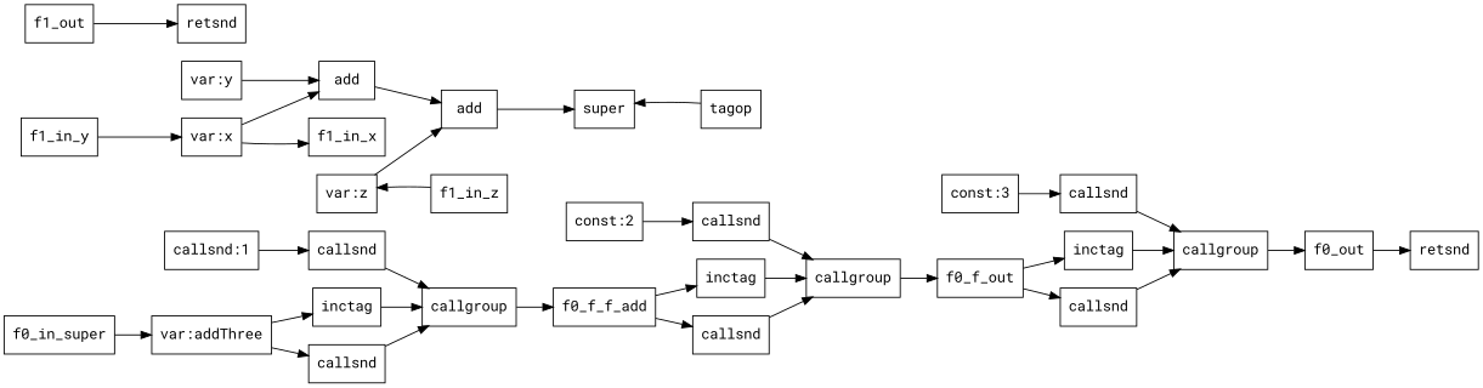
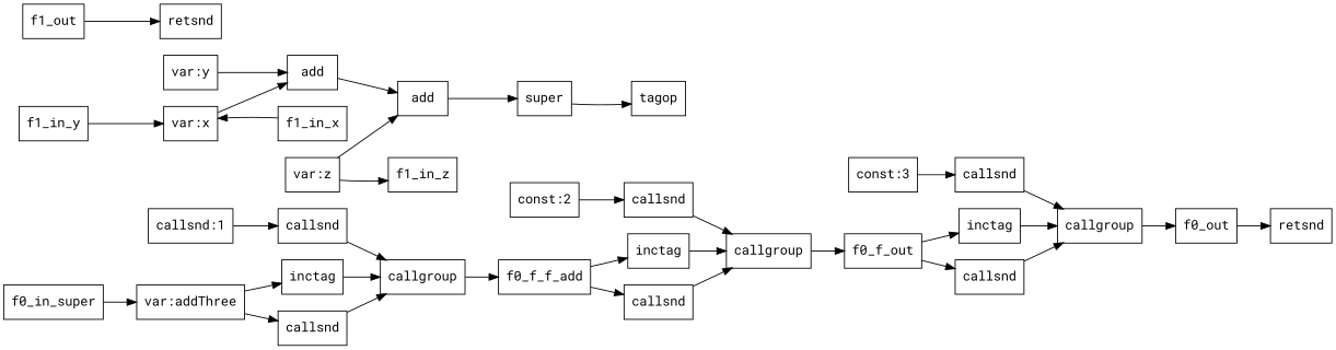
  digraph {
    fontname="Roboto Mono"
    rankdir=LR
    node [fontname="Roboto Mono" shape=record]
    edge [fontname="Roboto Mono"]
    n1 [label="var:addThree"]
    n2 [label=inctag]
    n3 [label=callsnd]
    n4 [label=callgroup]
    n5 [label=f0_in_super]
    n6 [label="callsnd:1"]
    n7 [label=callsnd]
    n8 [label=f0_f_f_add]
    n9 [label=inctag]
    n10 [label=callsnd]
    n11 [label=callgroup]
    n12 [label="const:2"]
    n13 [label=callsnd]
    f0_f_out
    n15 [label=inctag]
    n16 [label=callsnd]
    n17 [label=callgroup]
    n18 [label="const:3"]
    n19 [label=callsnd]
    f0_out
    n21 [label=retsnd]
    n22 [label=super]
    n23 [label=tagop]
    n24 [label="var:x"]
    n25 [label=add]
    n26 [label=add]
    f1_in_x
    n28 [label="var:y"]
    f1_in_y
    n30 [label="var:z"]
    f1_in_z
    n32 [label=retsnd]
    f1_out
    n1 -> n2
    n1 -> n3
    n2 -> n4
    n3 -> n4
    n4 -> n8
    n5 -> n1
    n6 -> n7
    n7 -> n4
    n8 -> n9
    n8 -> n10
    n9 -> n11
    n10 -> n11
    n11 -> f0_f_out
    n12 -> n13
    n13 -> n11
    f0_f_out -> n15
    f0_f_out -> n16
    n15 -> n17
    n16 -> n17
    n17 -> f0_out
    n18 -> n19
    n19 -> n17
    f0_out -> n21
-   n23 -> n22
+   n22 -> n23
    n24 -> n25
    n25 -> n26
    n26 -> n22
-   n24 -> f1_in_x
+   f1_in_x -> n24
    n28 -> n25
    f1_in_y -> n24
    n30 -> n26
-   f1_in_z -> n30
+   n30 -> f1_in_z
    f1_out -> n32
  }
